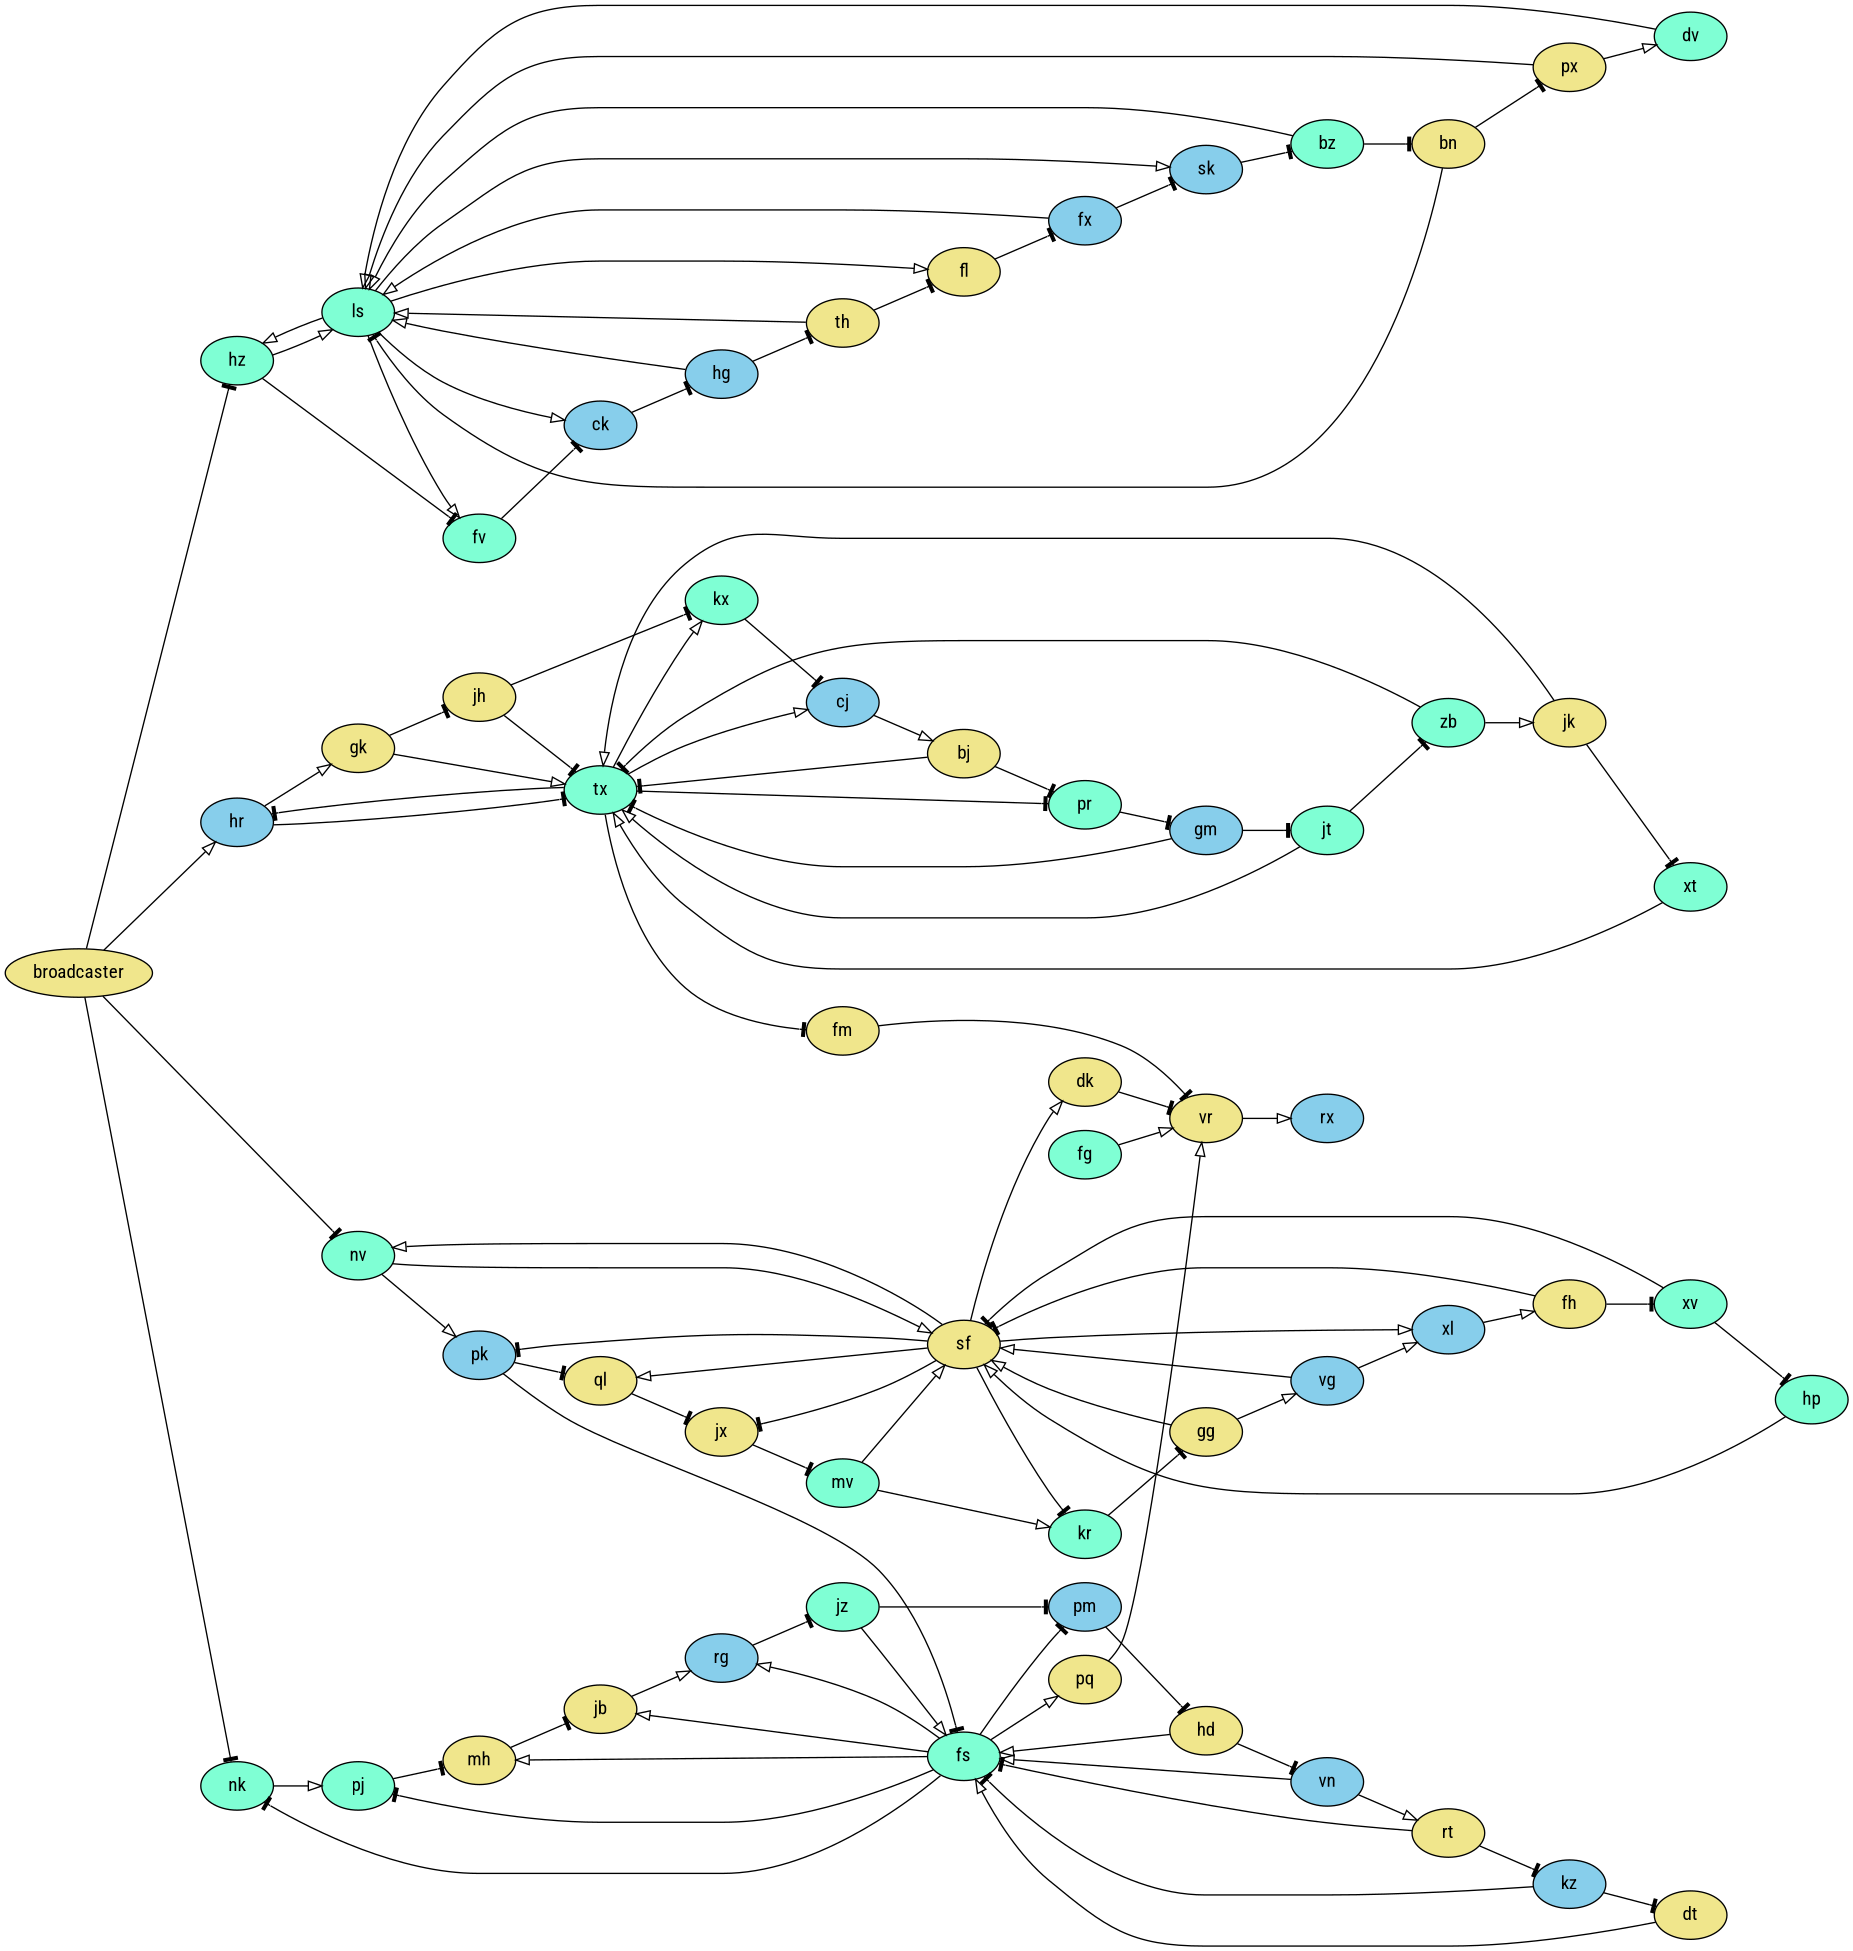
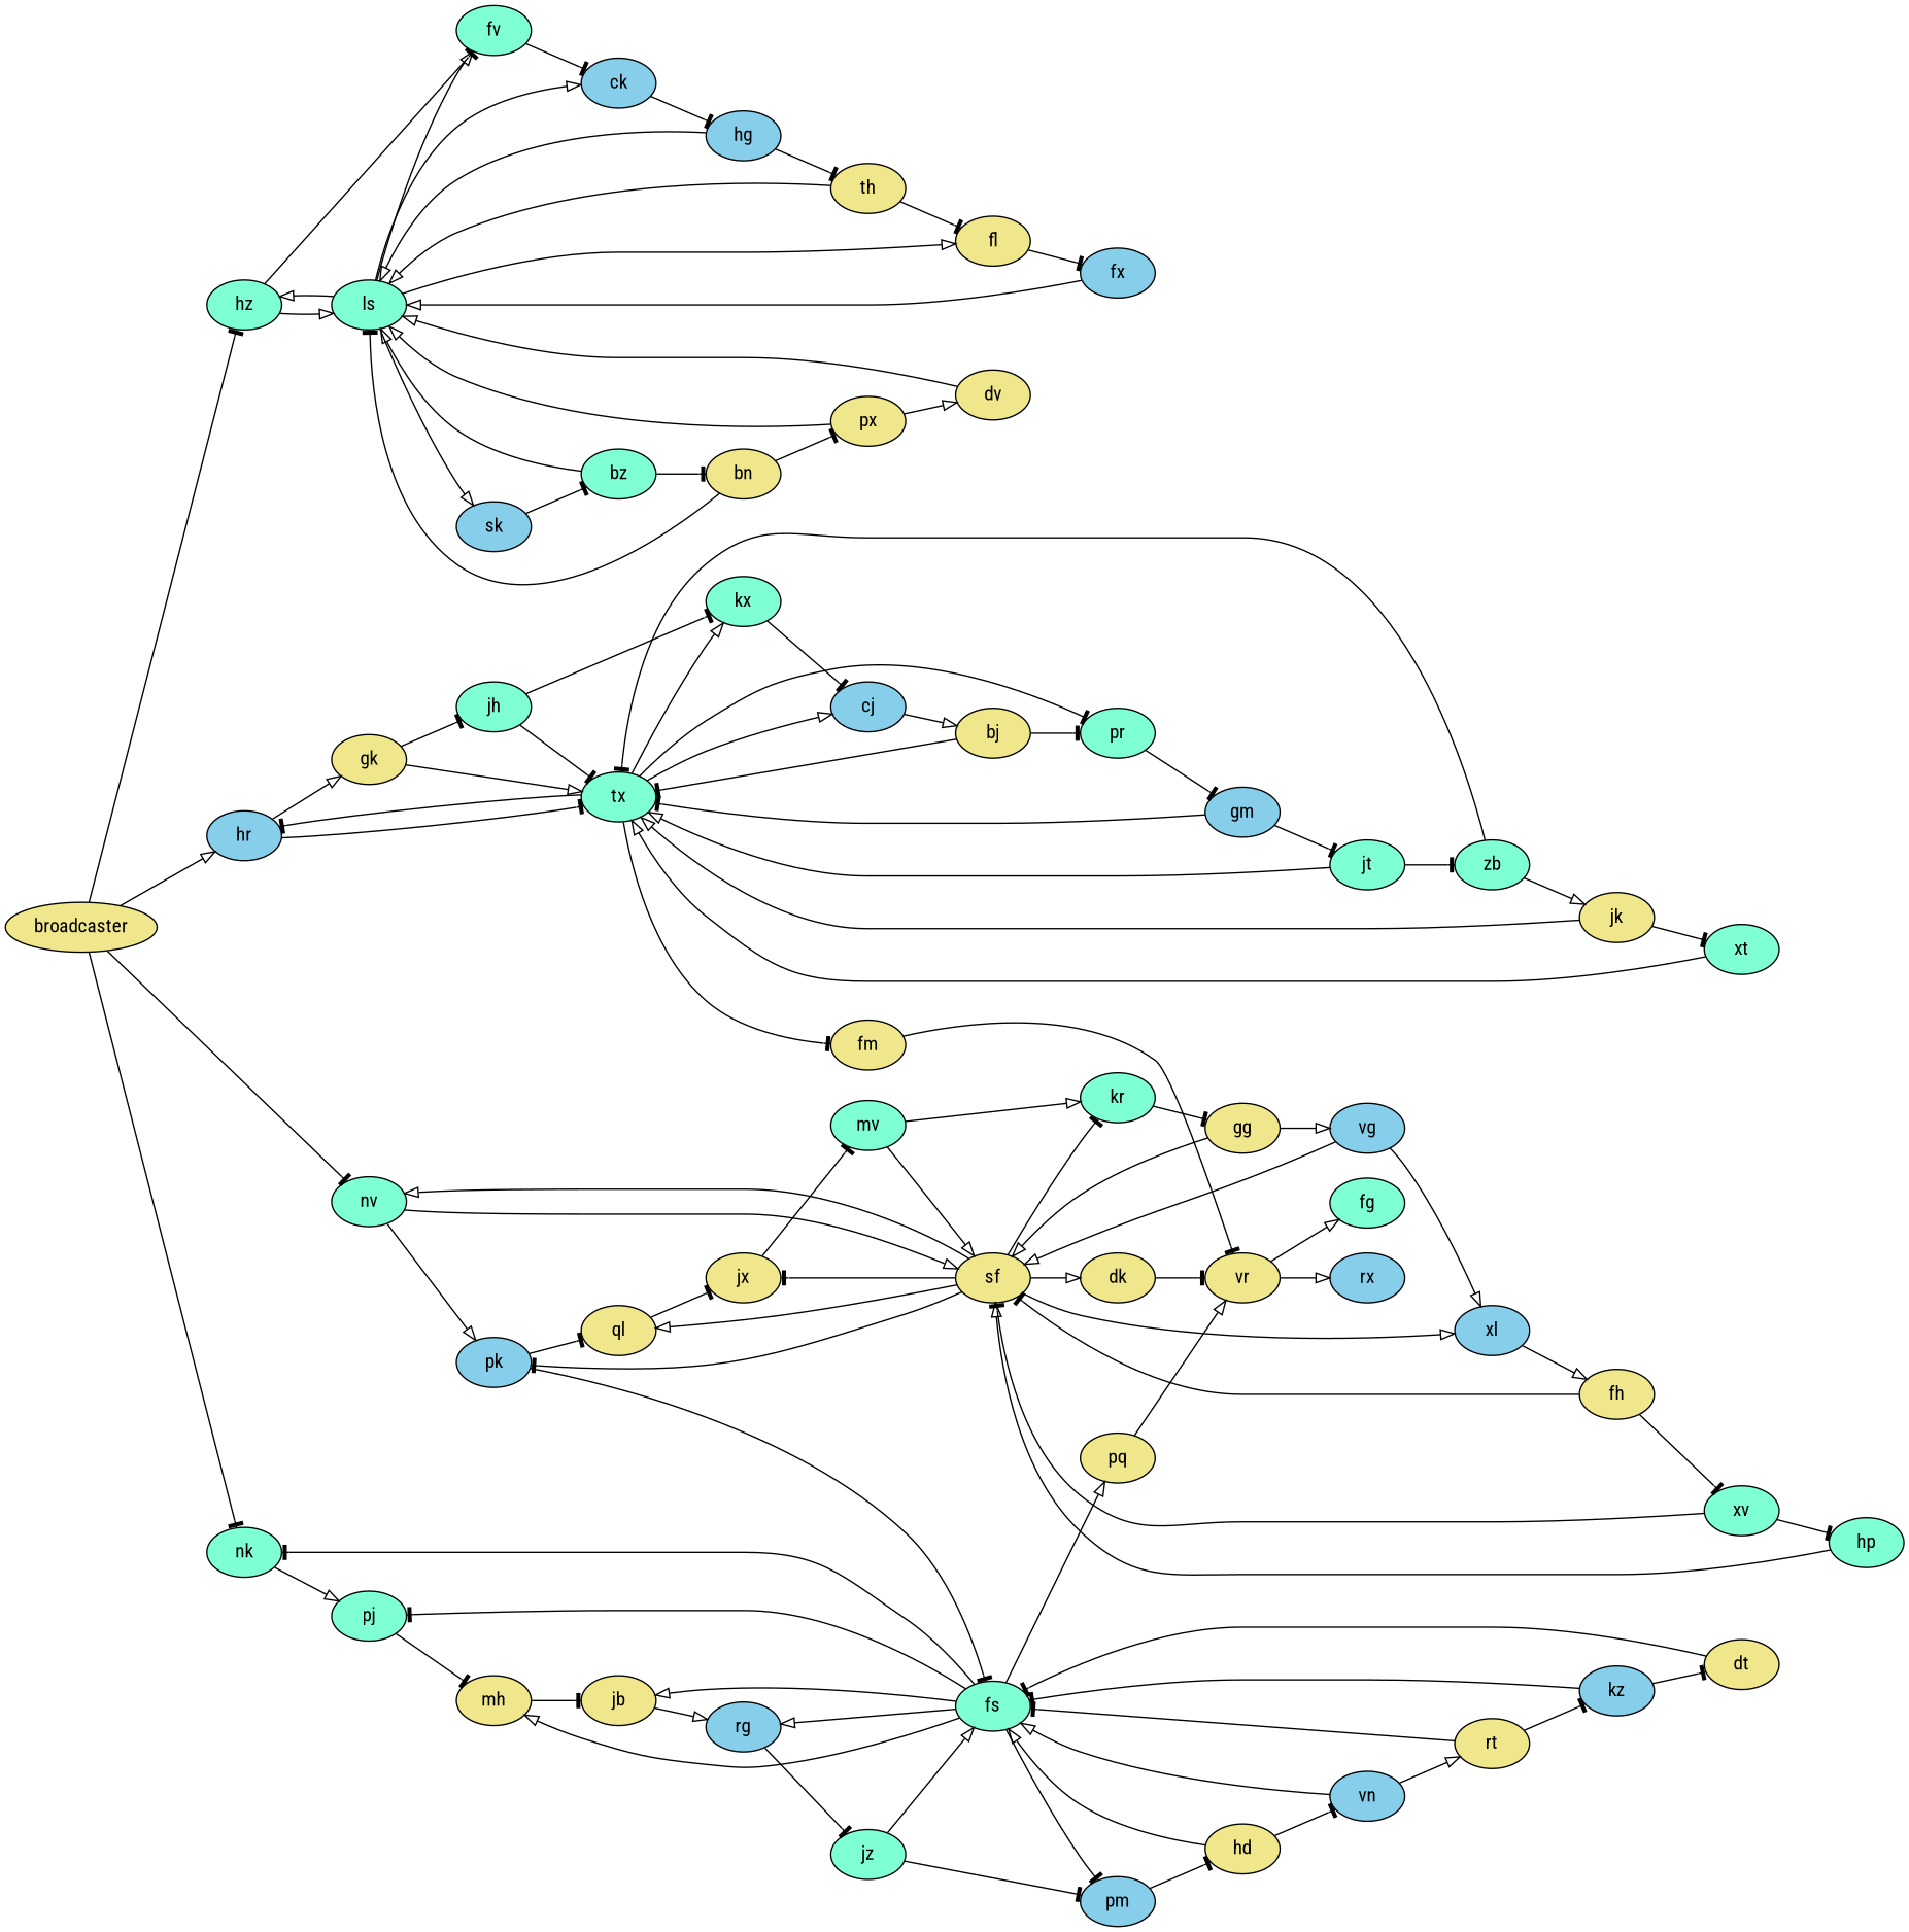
  digraph {
    fontname="Roboto Condensed"
    rankdir=LR
    node [fillcolor=khaki fontname="Roboto Condensed" style=filled]
    edge [arrowhead=tee fontname="Roboto Condensed"]
    hz [fillcolor=aquamarine]
    broadcaster
    hr [fillcolor=skyblue]
    nk [fillcolor=aquamarine]
    nv [fillcolor=aquamarine]
    ls [fillcolor=aquamarine]
    fv [fillcolor=aquamarine]
    tx [fillcolor=aquamarine]
    gk
    pj [fillcolor=aquamarine]
    pk [fillcolor=skyblue]
    sf
    ck [fillcolor=skyblue]
    sk [fillcolor=skyblue]
    fl
    pr [fillcolor=aquamarine]
    cj [fillcolor=skyblue]
    kx [fillcolor=aquamarine]
    fm
-   jh
+   jh [fillcolor=aquamarine]
    fs [fillcolor=aquamarine]
    mh
    jb
    pm [fillcolor=skyblue]
    pq
    rg [fillcolor=skyblue]
    ql
    jx
    xl [fillcolor=skyblue]
    kr [fillcolor=aquamarine]
    dk
    fg [fillcolor=aquamarine]
    vr
    hg [fillcolor=skyblue]
    bz [fillcolor=aquamarine]
    fx [fillcolor=skyblue]
    rx [fillcolor=skyblue]
    th
    bn
    px
-   dv [fillcolor=aquamarine]
+   dv
    jk
    xt [fillcolor=aquamarine]
    gm [fillcolor=skyblue]
    bj
    hd
    vn [fillcolor=skyblue]
    rt
    jz [fillcolor=aquamarine]
    kz [fillcolor=skyblue]
    mv [fillcolor=aquamarine]
    jt [fillcolor=aquamarine]
    vg [fillcolor=skyblue]
    fh
    xv [fillcolor=aquamarine]
    gg
    zb [fillcolor=aquamarine]
    hp [fillcolor=aquamarine]
    dt
    hz -> ls [arrowhead=onormal]
    hz -> fv
    broadcaster -> hz
    broadcaster -> hr [arrowhead=onormal]
    broadcaster -> nk
    broadcaster -> nv
    hr -> tx
    hr -> gk [arrowhead=onormal]
    nk -> pj [arrowhead=onormal]
    nv -> pk [arrowhead=onormal]
    nv -> sf [arrowhead=onormal]
    ls -> hz [arrowhead=onormal]
    ls -> fv [arrowhead=onormal]
    ls -> ck [arrowhead=onormal]
    ls -> sk [arrowhead=onormal]
    ls -> fl [arrowhead=onormal]
    fv -> ck
    tx -> hr
    tx -> pr
    tx -> cj [arrowhead=onormal]
    tx -> kx [arrowhead=onormal]
    tx -> fm
    gk -> tx [arrowhead=onormal]
    gk -> jh
    pj -> mh
    pk -> fs
    pk -> ql
    sf -> nv [arrowhead=onormal]
    sf -> pk
    sf -> ql [arrowhead=onormal]
    sf -> jx
    sf -> xl [arrowhead=onormal]
    sf -> kr
    sf -> dk [arrowhead=onormal]
    ck -> hg
    sk -> bz
    fl -> fx
    pr -> gm
    cj -> bj [arrowhead=onormal]
    kx -> cj
    fm -> vr
    jh -> tx
    jh -> kx
    fs -> nk
    fs -> pj
    fs -> mh [arrowhead=onormal]
    fs -> jb [arrowhead=onormal]
    fs -> pm
    fs -> pq [arrowhead=onormal]
    fs -> rg [arrowhead=onormal]
    mh -> jb
    jb -> rg [arrowhead=onormal]
    pm -> hd
    pq -> vr [arrowhead=onormal]
    rg -> jz
    ql -> jx
    jx -> mv
    xl -> fh [arrowhead=onormal]
    kr -> gg
    dk -> vr
-   fg -> vr [arrowhead=onormal]
+   vr -> fg [arrowhead=onormal]
    vr -> rx [arrowhead=onormal]
    hg -> ls [arrowhead=onormal]
    hg -> th
    bz -> ls [arrowhead=onormal]
    bz -> bn
    fx -> ls [arrowhead=onormal]
-   fx -> sk
    th -> ls [arrowhead=onormal]
    th -> fl
    bn -> ls
    bn -> px
    px -> ls [arrowhead=onormal]
    px -> dv [arrowhead=onormal]
    dv -> ls [arrowhead=onormal]
    jk -> tx [arrowhead=onormal]
    jk -> xt
    xt -> tx [arrowhead=onormal]
    gm -> tx
    gm -> jt
    bj -> tx
    bj -> pr
    hd -> fs [arrowhead=onormal]
    hd -> vn
    vn -> fs [arrowhead=onormal]
    vn -> rt [arrowhead=onormal]
    rt -> fs
    rt -> kz
    jz -> fs [arrowhead=onormal]
    jz -> pm
    kz -> fs
    kz -> dt
    mv -> sf [arrowhead=onormal]
    mv -> kr [arrowhead=onormal]
    jt -> tx [arrowhead=onormal]
    jt -> zb
    vg -> sf [arrowhead=onormal]
    vg -> xl [arrowhead=onormal]
    fh -> sf
    fh -> xv
    xv -> sf
    xv -> hp
    gg -> sf [arrowhead=onormal]
    gg -> vg [arrowhead=onormal]
    zb -> tx
    zb -> jk [arrowhead=onormal]
    hp -> sf [arrowhead=onormal]
-   dt -> fs [arrowhead=onormal]
+   dt -> fs
  }
